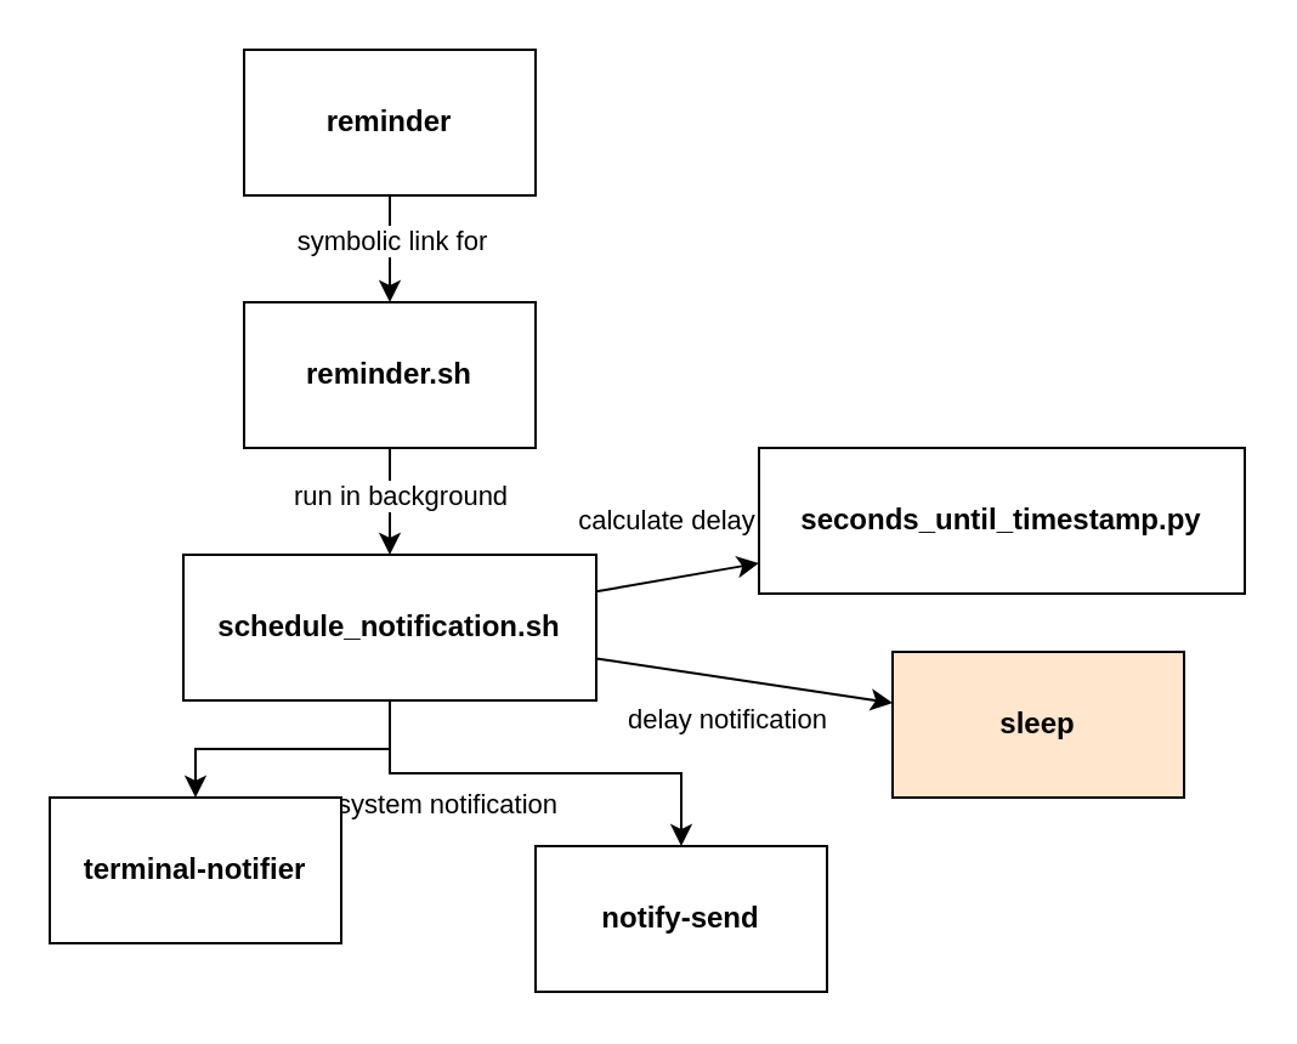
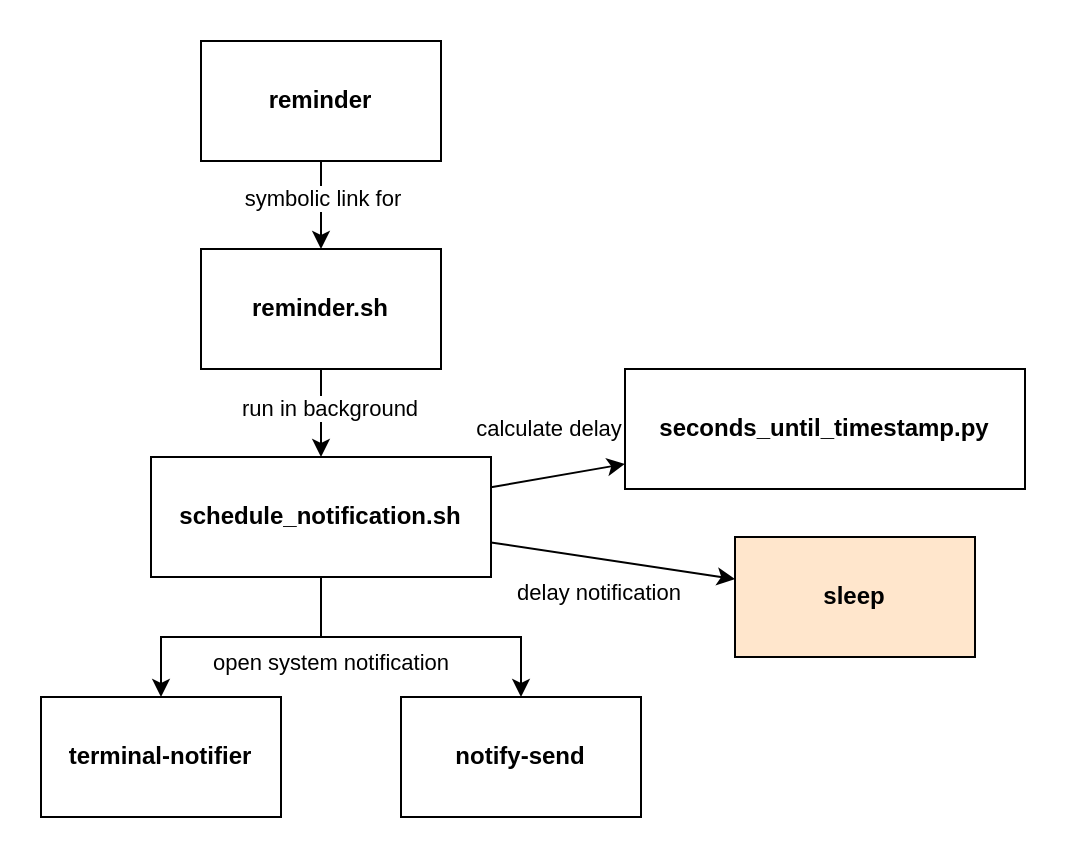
  <mxCell id="0" />
  <mxCell id="1" parent="0" />
  <mxCell id="2" style="edgeStyle=orthogonalEdgeStyle;rounded=0;orthogonalLoop=1;jettySize=auto;html=1;" parent="1" source="4" target="15" edge="1"><mxGeometry relative="1" as="geometry" /></mxCell>
  <mxCell id="3" value="&amp;nbsp;run in background" style="edgeLabel;html=1;align=center;verticalAlign=middle;resizable=0;points=[];" parent="2" vertex="1" connectable="0"><mxGeometry x="-0.15" y="2" relative="1" as="geometry"><mxPoint as="offset" /></mxGeometry></mxCell>
  <mxCell id="4" value="reminder.sh" style="rounded=0;whiteSpace=wrap;html=1;fontStyle=1" parent="1" vertex="1"><mxGeometry x="100" y="124" width="120" height="60" as="geometry" /></mxCell>
  <mxCell id="5" style="edgeStyle=orthogonalEdgeStyle;rounded=0;orthogonalLoop=1;jettySize=auto;html=1;" parent="1" source="7" target="4" edge="1"><mxGeometry relative="1" as="geometry" /></mxCell>
  <mxCell id="6" value="symbolic link&amp;nbsp;for" style="edgeLabel;html=1;align=center;verticalAlign=middle;resizable=0;points=[];" parent="5" vertex="1" connectable="0"><mxGeometry x="-0.273" y="2" relative="1" as="geometry"><mxPoint x="-2" y="2" as="offset" /></mxGeometry></mxCell>
  <mxCell id="7" value="reminder" style="rounded=0;whiteSpace=wrap;html=1;fontStyle=1" parent="1" vertex="1"><mxGeometry x="100" y="20" width="120" height="60" as="geometry" /></mxCell>
  <mxCell id="8" style="edgeStyle=orthogonalEdgeStyle;rounded=0;orthogonalLoop=1;jettySize=auto;html=1;" parent="1" source="15" target="16" edge="1"><mxGeometry relative="1" as="geometry" /></mxCell>
  <mxCell id="9" style="edgeStyle=orthogonalEdgeStyle;rounded=0;orthogonalLoop=1;jettySize=auto;html=1;" parent="1" source="15" target="17" edge="1"><mxGeometry relative="1" as="geometry" /></mxCell>
  <mxCell id="10" value="open system notification" style="edgeLabel;html=1;align=center;verticalAlign=middle;resizable=0;points=[];" parent="9" vertex="1" connectable="0"><mxGeometry x="-0.417" y="2" relative="1" as="geometry"><mxPoint x="-13" y="14" as="offset" /></mxGeometry></mxCell>
  <mxCell id="11" style="rounded=0;orthogonalLoop=1;jettySize=auto;html=1;" parent="1" source="15" target="18" edge="1"><mxGeometry relative="1" as="geometry" /></mxCell>
  <mxCell id="12" value="calculate delay" style="edgeLabel;html=1;align=center;verticalAlign=middle;resizable=0;points=[];" parent="11" vertex="1" connectable="0"><mxGeometry x="-0.229" y="4" relative="1" as="geometry"><mxPoint x="4" y="-21" as="offset" /></mxGeometry></mxCell>
  <mxCell id="13" style="rounded=0;orthogonalLoop=1;jettySize=auto;html=1;" parent="1" source="15" target="19" edge="1"><mxGeometry relative="1" as="geometry" /></mxCell>
  <mxCell id="14" value="delay notification" style="edgeLabel;html=1;align=center;verticalAlign=middle;resizable=0;points=[];" parent="13" vertex="1" connectable="0"><mxGeometry x="-0.123" relative="1" as="geometry"><mxPoint y="17" as="offset" /></mxGeometry></mxCell>
  <mxCell id="15" value="schedule_notification.sh" style="rounded=0;whiteSpace=wrap;html=1;fontStyle=1" parent="1" vertex="1"><mxGeometry x="75" y="228" width="170" height="60" as="geometry" /></mxCell>
- <mxCell id="16" value="terminal-notifier" style="rounded=0;whiteSpace=wrap;html=1;fontStyle=1" parent="1" vertex="1"><mxGeometry x="20" y="328" width="120" height="60" as="geometry" /></mxCell>
- <mxCell id="17" value="notify-send" style="rounded=0;whiteSpace=wrap;html=1;fontStyle=1" parent="1" vertex="1"><mxGeometry x="220" y="348" width="120" height="60" as="geometry" /></mxCell>
+ <mxCell id="16" value="terminal-notifier" style="rounded=0;whiteSpace=wrap;html=1;fontStyle=1" parent="1" vertex="1"><mxGeometry x="20" y="348" width="120" height="60" as="geometry" /></mxCell>
+ <mxCell id="17" value="notify-send" style="rounded=0;whiteSpace=wrap;html=1;fontStyle=1" parent="1" vertex="1"><mxGeometry x="200" y="348" width="120" height="60" as="geometry" /></mxCell>
  <mxCell id="18" value="seconds_until_timestamp.py" style="rounded=0;whiteSpace=wrap;html=1;fontStyle=1" parent="1" vertex="1"><mxGeometry x="312" y="184" width="200" height="60" as="geometry" /></mxCell>
  <mxCell id="19" value="sleep" style="rounded=0;whiteSpace=wrap;html=1;fontStyle=1;fillColor=#ffe6cc;" parent="1" vertex="1"><mxGeometry x="367" y="268" width="120" height="60" as="geometry" /></mxCell>
